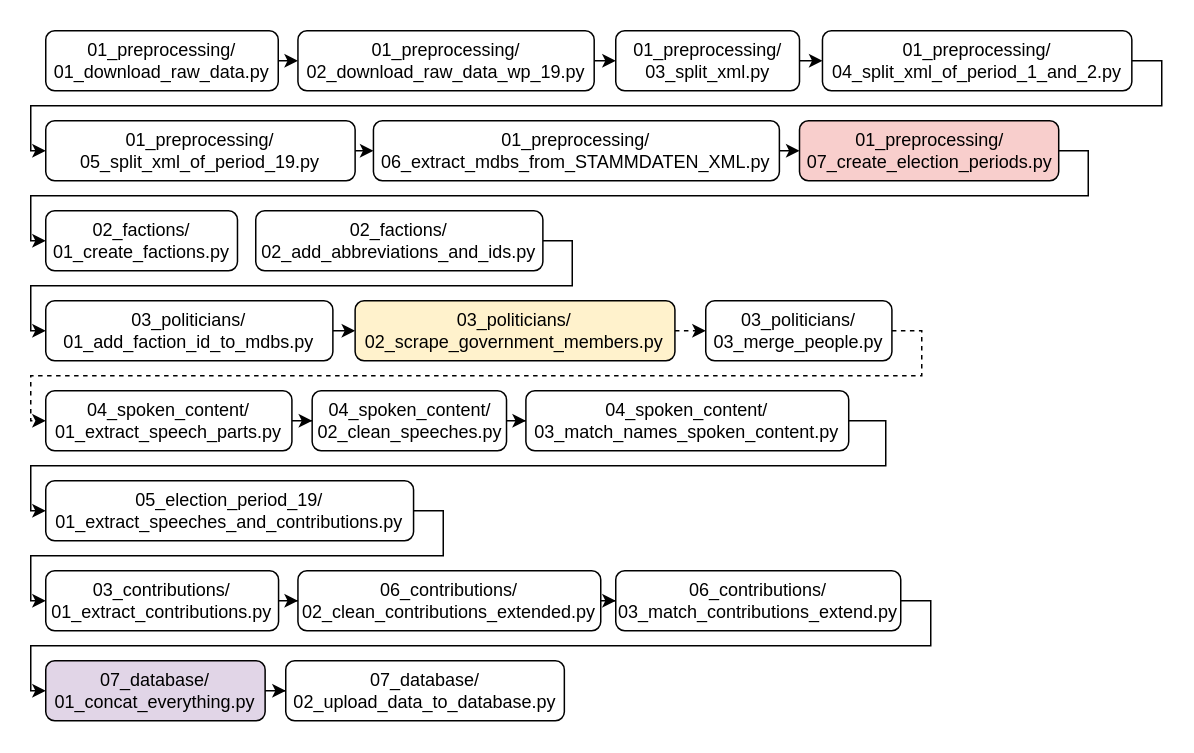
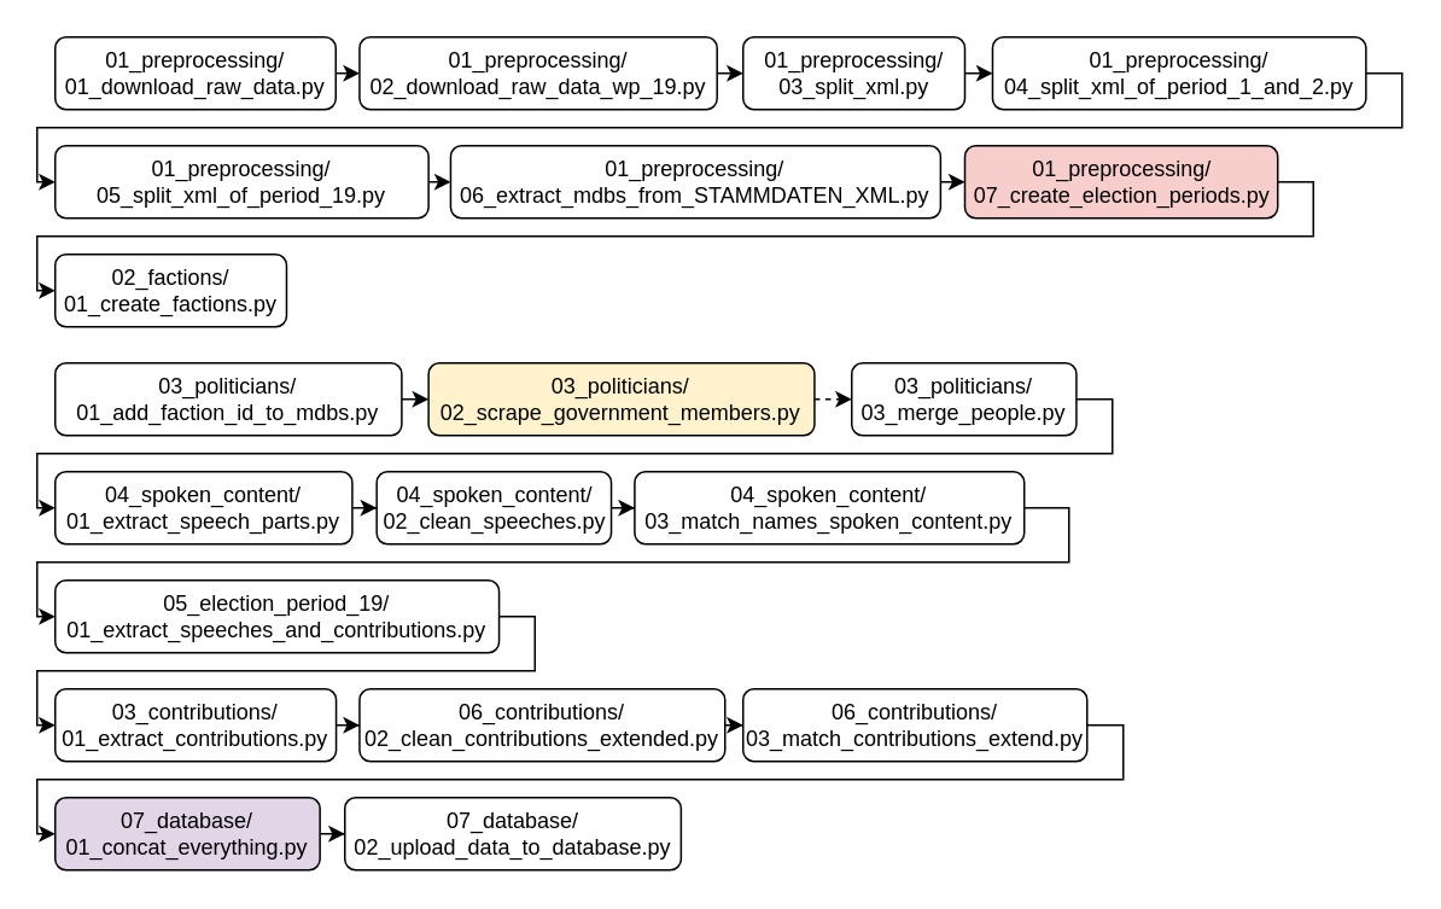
  <mxCell id="0" />
  <mxCell id="1" parent="0" />
  <mxCell id="2" style="edgeStyle=orthogonalEdgeStyle;rounded=0;orthogonalLoop=1;jettySize=auto;html=1;exitX=1;exitY=0.5;exitDx=0;exitDy=0;entryX=0;entryY=0.5;entryDx=0;entryDy=0;" parent="1" source="3" target="5" edge="1"><mxGeometry relative="1" as="geometry" /></mxCell>
  <mxCell id="3" value="01_preprocessing/&lt;br&gt;01_download_raw_data.py" style="rounded=1;whiteSpace=wrap;html=1;" parent="1" vertex="1"><mxGeometry x="30" y="20" width="155" height="40" as="geometry" /></mxCell>
  <mxCell id="4" style="edgeStyle=orthogonalEdgeStyle;rounded=0;orthogonalLoop=1;jettySize=auto;html=1;exitX=1;exitY=0.5;exitDx=0;exitDy=0;entryX=0;entryY=0.5;entryDx=0;entryDy=0;" parent="1" source="5" target="7" edge="1"><mxGeometry relative="1" as="geometry" /></mxCell>
  <mxCell id="5" value="01_preprocessing/&lt;br&gt;02_download_raw_data_wp_19.py" style="rounded=1;whiteSpace=wrap;html=1;" parent="1" vertex="1"><mxGeometry x="198.13" y="20" width="197.5" height="40" as="geometry" /></mxCell>
  <mxCell id="6" style="edgeStyle=orthogonalEdgeStyle;rounded=0;orthogonalLoop=1;jettySize=auto;html=1;exitX=1;exitY=0.5;exitDx=0;exitDy=0;entryX=0;entryY=0.5;entryDx=0;entryDy=0;" parent="1" source="7" target="9" edge="1"><mxGeometry relative="1" as="geometry" /></mxCell>
  <mxCell id="7" value="01_preprocessing/&lt;br&gt;03_split_xml.py" style="rounded=1;whiteSpace=wrap;html=1;" parent="1" vertex="1"><mxGeometry x="410" y="20" width="122.5" height="40" as="geometry" /></mxCell>
  <mxCell id="8" style="edgeStyle=orthogonalEdgeStyle;rounded=0;orthogonalLoop=1;jettySize=auto;html=1;exitX=1;exitY=0.5;exitDx=0;exitDy=0;entryX=0;entryY=0.5;entryDx=0;entryDy=0;" parent="1" source="9" target="11" edge="1"><mxGeometry relative="1" as="geometry"><Array as="points"><mxPoint x="774" y="40" /><mxPoint x="774" y="70" /><mxPoint x="20" y="70" /><mxPoint x="20" y="100" /></Array></mxGeometry></mxCell>
  <mxCell id="9" value="01_preprocessing/&lt;br&gt;04_split_xml_of_period_1_and_2.py" style="rounded=1;whiteSpace=wrap;html=1;" parent="1" vertex="1"><mxGeometry x="547.81" y="20" width="206.25" height="40" as="geometry" /></mxCell>
  <mxCell id="10" style="edgeStyle=orthogonalEdgeStyle;rounded=0;orthogonalLoop=1;jettySize=auto;html=1;exitX=1;exitY=0.5;exitDx=0;exitDy=0;entryX=0;entryY=0.5;entryDx=0;entryDy=0;" parent="1" source="11" target="13" edge="1"><mxGeometry relative="1" as="geometry" /></mxCell>
  <mxCell id="11" value="01_preprocessing/&lt;br&gt;05_split_xml_of_period_19.py" style="rounded=1;whiteSpace=wrap;html=1;" parent="1" vertex="1"><mxGeometry x="30" y="80" width="206.25" height="40" as="geometry" /></mxCell>
  <mxCell id="12" style="edgeStyle=orthogonalEdgeStyle;rounded=0;orthogonalLoop=1;jettySize=auto;html=1;exitX=1;exitY=0.5;exitDx=0;exitDy=0;entryX=0;entryY=0.5;entryDx=0;entryDy=0;" parent="1" source="13" target="15" edge="1"><mxGeometry relative="1" as="geometry"><mxPoint x="530" y="99.667" as="targetPoint" /></mxGeometry></mxCell>
  <mxCell id="13" value="01_preprocessing/&lt;br&gt;06_extract_mdbs_from_STAMMDATEN_XML.py" style="rounded=1;whiteSpace=wrap;html=1;" parent="1" vertex="1"><mxGeometry x="248.46" y="80" width="270.63" height="40" as="geometry" /></mxCell>
  <mxCell id="14" style="edgeStyle=orthogonalEdgeStyle;rounded=0;orthogonalLoop=1;jettySize=auto;html=1;exitX=1;exitY=0.5;exitDx=0;exitDy=0;entryX=0;entryY=0.5;entryDx=0;entryDy=0;" parent="1" source="15" target="16" edge="1"><mxGeometry relative="1" as="geometry"><Array as="points"><mxPoint x="725" y="100" /><mxPoint x="725" y="130" /><mxPoint x="20" y="130" /><mxPoint x="20" y="160" /></Array></mxGeometry></mxCell>
  <mxCell id="15" value="01_preprocessing/&lt;br&gt;07_create_election_periods.py" style="rounded=1;whiteSpace=wrap;html=1;fillColor=#f8cecc;" parent="1" vertex="1"><mxGeometry x="532.5" y="80" width="172.81" height="40" as="geometry" /></mxCell>
  <mxCell id="16" value="02_factions/&lt;br&gt;01_create_factions.py" style="rounded=1;whiteSpace=wrap;html=1;" parent="1" vertex="1"><mxGeometry x="30" y="140" width="127.82" height="40" as="geometry" /></mxCell>
- <mxCell id="17" style="edgeStyle=orthogonalEdgeStyle;rounded=0;orthogonalLoop=1;jettySize=auto;html=1;exitX=1;exitY=0.5;exitDx=0;exitDy=0;entryX=0;entryY=0.5;entryDx=0;entryDy=0;" parent="1" source="18" target="20" edge="1"><mxGeometry relative="1" as="geometry"><Array as="points"><mxPoint x="381" y="160" /><mxPoint x="381" y="190" /><mxPoint x="20" y="190" /><mxPoint x="20" y="220" /></Array></mxGeometry></mxCell>
- <mxCell id="18" value="02_factions/&lt;br&gt;02_add_abbreviations_and_ids.py" style="rounded=1;whiteSpace=wrap;html=1;" parent="1" vertex="1"><mxGeometry x="170" y="140" width="191.42" height="40" as="geometry" /></mxCell>
  <mxCell id="19" style="edgeStyle=orthogonalEdgeStyle;rounded=0;orthogonalLoop=1;jettySize=auto;html=1;exitX=1;exitY=0.5;exitDx=0;exitDy=0;entryX=0;entryY=0.5;entryDx=0;entryDy=0;" parent="1" source="20" target="22" edge="1"><mxGeometry relative="1" as="geometry" /></mxCell>
  <mxCell id="20" value="03_politicians/&lt;br&gt;01_add_faction_id_to_mdbs.py" style="rounded=1;whiteSpace=wrap;html=1;" parent="1" vertex="1"><mxGeometry x="30" y="200" width="191.42" height="40" as="geometry" /></mxCell>
  <mxCell id="21" style="edgeStyle=orthogonalEdgeStyle;rounded=0;orthogonalLoop=1;jettySize=auto;html=1;exitX=1;exitY=0.5;exitDx=0;exitDy=0;entryX=0;entryY=0.5;entryDx=0;entryDy=0;dashed=1;" parent="1" source="22" target="24" edge="1"><mxGeometry relative="1" as="geometry" /></mxCell>
  <mxCell id="22" value="03_politicians/&lt;br&gt;02_scrape_government_members.py" style="rounded=1;whiteSpace=wrap;html=1;fillColor=#fff2cc;" parent="1" vertex="1"><mxGeometry x="236.25" y="200" width="213.2" height="40" as="geometry" /></mxCell>
- <mxCell id="23" style="edgeStyle=orthogonalEdgeStyle;rounded=0;orthogonalLoop=1;jettySize=auto;html=1;exitX=1;exitY=0.5;exitDx=0;exitDy=0;entryX=0;entryY=0.5;entryDx=0;entryDy=0;dashed=1;" parent="1" source="24" target="26" edge="1"><mxGeometry relative="1" as="geometry"><Array as="points"><mxPoint x="614" y="220" /><mxPoint x="614" y="250" /><mxPoint x="20" y="250" /><mxPoint x="20" y="280" /></Array><mxPoint x="20" y="280" as="targetPoint" /></mxGeometry></mxCell>
+ <mxCell id="23" style="edgeStyle=orthogonalEdgeStyle;rounded=0;orthogonalLoop=1;jettySize=auto;html=1;exitX=1;exitY=0.5;exitDx=0;exitDy=0;entryX=0;entryY=0.5;entryDx=0;entryDy=0;" parent="1" source="24" target="26" edge="1"><mxGeometry relative="1" as="geometry"><Array as="points"><mxPoint x="614" y="220" /><mxPoint x="614" y="250" /><mxPoint x="20" y="250" /><mxPoint x="20" y="280" /></Array><mxPoint x="20" y="280" as="targetPoint" /></mxGeometry></mxCell>
  <mxCell id="24" value="03_politicians/&lt;br&gt;03_merge_people.py" style="rounded=1;whiteSpace=wrap;html=1;" parent="1" vertex="1"><mxGeometry x="470" y="200" width="124.11" height="40" as="geometry" /></mxCell>
  <mxCell id="25" style="edgeStyle=orthogonalEdgeStyle;rounded=0;orthogonalLoop=1;jettySize=auto;html=1;exitX=1;exitY=0.5;exitDx=0;exitDy=0;" parent="1" source="26" target="28" edge="1"><mxGeometry relative="1" as="geometry" /></mxCell>
  <mxCell id="26" value="04_spoken_content/&lt;br&gt;01_extract_speech_parts.py" style="rounded=1;whiteSpace=wrap;html=1;" parent="1" vertex="1"><mxGeometry x="30" y="260" width="164.11" height="40" as="geometry" /></mxCell>
  <mxCell id="27" style="edgeStyle=orthogonalEdgeStyle;rounded=0;orthogonalLoop=1;jettySize=auto;html=1;exitX=1;exitY=0.5;exitDx=0;exitDy=0;" parent="1" source="28" target="30" edge="1"><mxGeometry relative="1" as="geometry" /></mxCell>
  <mxCell id="28" value="04_spoken_content/&lt;br&gt;02_clean_speeches.py" style="rounded=1;whiteSpace=wrap;html=1;" parent="1" vertex="1"><mxGeometry x="207.61" y="260" width="129.57" height="40" as="geometry" /></mxCell>
  <mxCell id="29" style="edgeStyle=orthogonalEdgeStyle;rounded=0;orthogonalLoop=1;jettySize=auto;html=1;exitX=1;exitY=0.5;exitDx=0;exitDy=0;entryX=0;entryY=0.5;entryDx=0;entryDy=0;" parent="1" source="30" target="32" edge="1"><mxGeometry relative="1" as="geometry"><Array as="points"><mxPoint x="590" y="280" /><mxPoint x="590" y="310" /><mxPoint x="20" y="310" /><mxPoint x="20" y="340" /></Array></mxGeometry></mxCell>
  <mxCell id="30" value="04_spoken_content/&lt;br&gt;03_match_names_spoken_content.py" style="rounded=1;whiteSpace=wrap;html=1;" parent="1" vertex="1"><mxGeometry x="350.1" y="260" width="215.21" height="40" as="geometry" /></mxCell>
  <mxCell id="31" style="edgeStyle=orthogonalEdgeStyle;rounded=0;orthogonalLoop=1;jettySize=auto;html=1;exitX=1;exitY=0.5;exitDx=0;exitDy=0;entryX=0;entryY=0.5;entryDx=0;entryDy=0;" parent="1" source="32" target="34" edge="1"><mxGeometry relative="1" as="geometry"><Array as="points"><mxPoint x="295" y="340" /><mxPoint x="295" y="370" /><mxPoint x="20" y="370" /><mxPoint x="20" y="400" /></Array></mxGeometry></mxCell>
  <mxCell id="32" value="05_election_period_19/&lt;br&gt;01_extract_speeches_and_contributions.py" style="rounded=1;whiteSpace=wrap;html=1;" parent="1" vertex="1"><mxGeometry x="30" y="320" width="245.21" height="40" as="geometry" /></mxCell>
  <mxCell id="33" style="edgeStyle=orthogonalEdgeStyle;rounded=0;orthogonalLoop=1;jettySize=auto;html=1;exitX=1;exitY=0.5;exitDx=0;exitDy=0;" parent="1" source="34" target="36" edge="1"><mxGeometry relative="1" as="geometry" /></mxCell>
  <mxCell id="34" value="03_contributions/&lt;br&gt;01_extract_contributions.py" style="rounded=1;whiteSpace=wrap;html=1;" parent="1" vertex="1"><mxGeometry x="30" y="380" width="155.21" height="40" as="geometry" /></mxCell>
  <mxCell id="35" style="edgeStyle=orthogonalEdgeStyle;rounded=0;orthogonalLoop=1;jettySize=auto;html=1;exitX=1;exitY=0.5;exitDx=0;exitDy=0;" parent="1" source="36" target="38" edge="1"><mxGeometry relative="1" as="geometry" /></mxCell>
  <mxCell id="36" value="06_contributions/&lt;br&gt;02_clean_contributions_extended.py" style="rounded=1;whiteSpace=wrap;html=1;" parent="1" vertex="1"><mxGeometry x="198.13" y="380" width="201.87" height="40" as="geometry" /></mxCell>
  <mxCell id="37" style="edgeStyle=orthogonalEdgeStyle;rounded=0;orthogonalLoop=1;jettySize=auto;html=1;exitX=1;exitY=0.5;exitDx=0;exitDy=0;entryX=0;entryY=0.5;entryDx=0;entryDy=0;" parent="1" source="38" target="40" edge="1"><mxGeometry relative="1" as="geometry"><Array as="points"><mxPoint x="620" y="400" /><mxPoint x="620" y="430" /><mxPoint x="20" y="430" /><mxPoint x="20" y="460" /></Array></mxGeometry></mxCell>
  <mxCell id="38" value="06_contributions/&lt;br&gt;03_match_contributions_extend.py" style="rounded=1;whiteSpace=wrap;html=1;" parent="1" vertex="1"><mxGeometry x="410" y="380" width="190" height="40" as="geometry" /></mxCell>
  <mxCell id="39" style="edgeStyle=orthogonalEdgeStyle;rounded=0;orthogonalLoop=1;jettySize=auto;html=1;exitX=1;exitY=0.5;exitDx=0;exitDy=0;" parent="1" source="40" target="41" edge="1"><mxGeometry relative="1" as="geometry" /></mxCell>
  <mxCell id="40" value="07_database/&lt;br&gt;01_concat_everything.py" style="rounded=1;whiteSpace=wrap;html=1;fillColor=#e1d5e7;" parent="1" vertex="1"><mxGeometry x="30" y="440" width="146.25" height="40" as="geometry" /></mxCell>
  <mxCell id="41" value="07_database/&lt;br&gt;02_upload_data_to_database.py" style="rounded=1;whiteSpace=wrap;html=1;" parent="1" vertex="1"><mxGeometry x="190" y="440" width="185.73" height="40" as="geometry" /></mxCell>
